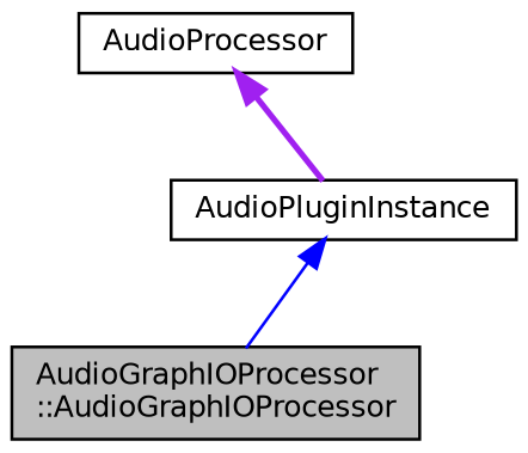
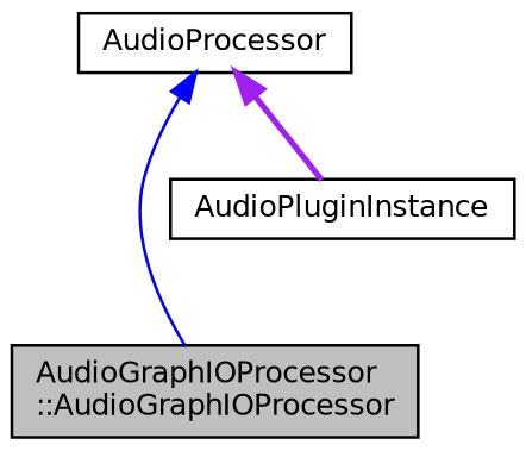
  digraph {
    node [color=black fontname=Helvetica fontsize=10 shape=record]
    edge [dir=back fontname=Helvetica fontsize=10 labelfontname=Helvetica labelfontsize=10]
    n1 [fillcolor=grey75 fontcolor=black height=0.2 label="AudioGraphIOProcessor\l::AudioGraphIOProcessor" style=filled width=0.4]
    n2 [height=0.2 label=AudioPluginInstance width=0.4]
    n3 [height=0.2 label=AudioProcessor width=0.4]
-   n2 -> n1 [color=blue style=solid]
+   n3 -> n1 [color=blue style=solid]
    n3 -> n2 [color=purple style=bold]
  }
